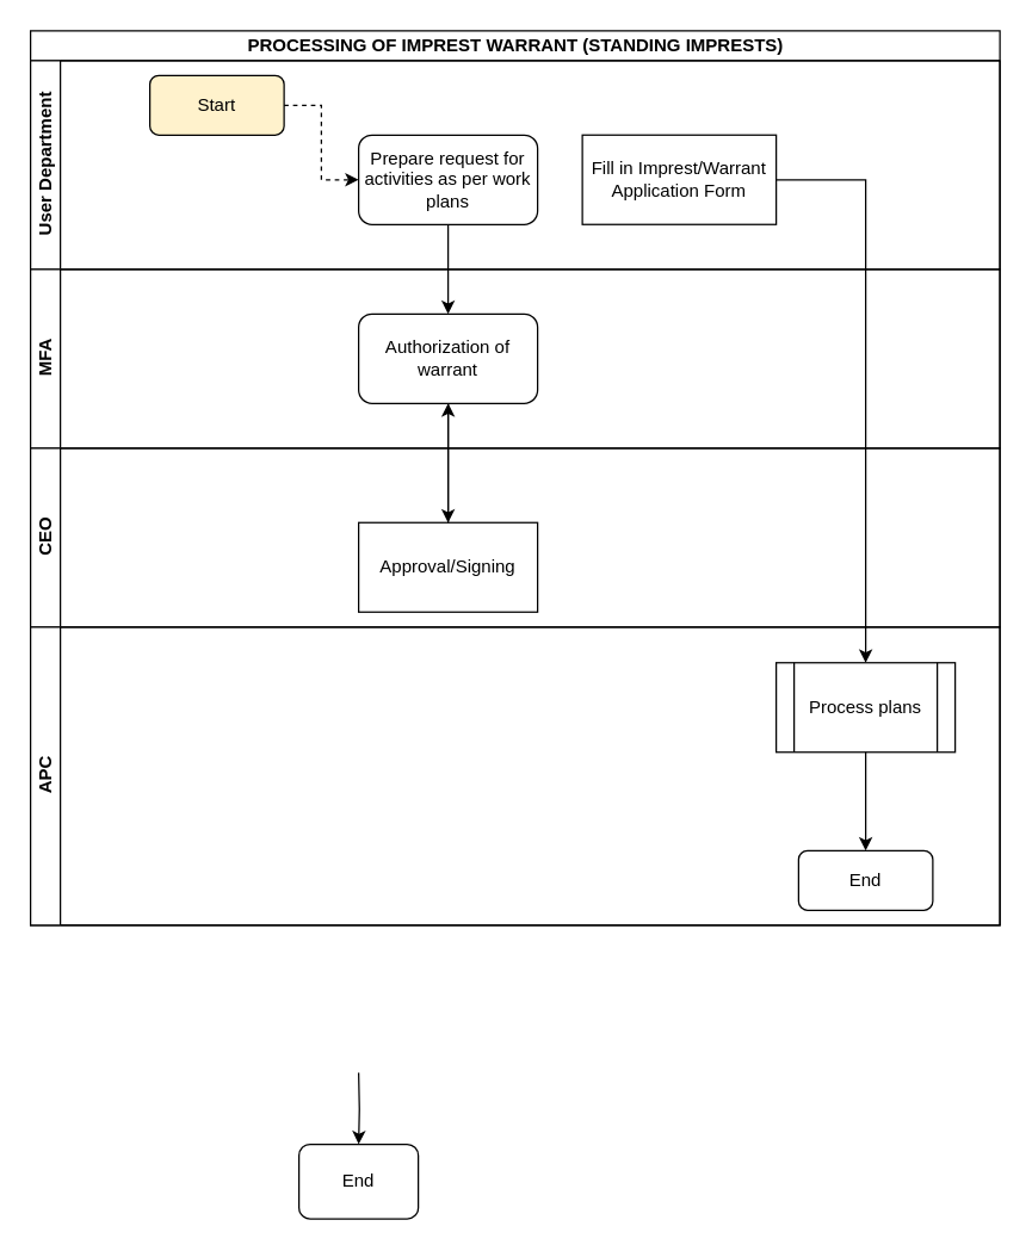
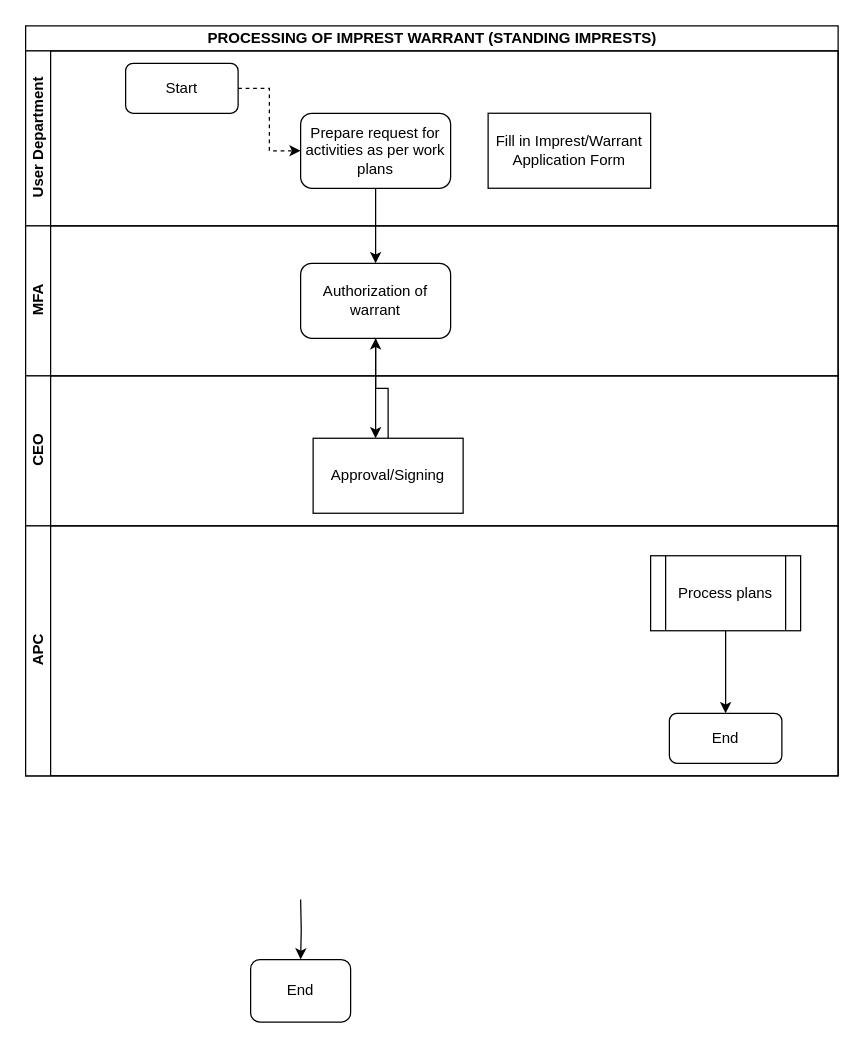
  <mxCell id="0" />
  <mxCell id="1" parent="0" />
  <mxCell id="2" value="PROCESSING OF IMPREST WARRANT (STANDING IMPRESTS)" style="swimlane;html=1;childLayout=stackLayout;resizeParent=1;resizeParentMax=0;horizontal=1;startSize=20;horizontalStack=0;" vertex="1" parent="1"><mxGeometry x="20" y="20" width="650" height="600" as="geometry" /></mxCell>
  <mxCell id="3" value="User Department" style="swimlane;html=1;startSize=20;horizontal=0;" vertex="1" parent="2"><mxGeometry y="20" width="650" height="140" as="geometry" /></mxCell>
- <mxCell id="4" value="Start" style="rounded=1;whiteSpace=wrap;html=1;fillColor=#fff2cc;" vertex="1" parent="3"><mxGeometry x="80" y="10" width="90" height="40" as="geometry" /></mxCell>
+ <mxCell id="4" value="Start" style="rounded=1;whiteSpace=wrap;html=1;" vertex="1" parent="3"><mxGeometry x="80" y="10" width="90" height="40" as="geometry" /></mxCell>
  <mxCell id="5" value="Prepare request for activities as per work plans" style="whiteSpace=wrap;html=1;rounded=1;" vertex="1" parent="3"><mxGeometry x="220" y="50" width="120" height="60" as="geometry" /></mxCell>
  <mxCell id="6" value="" style="edgeStyle=orthogonalEdgeStyle;rounded=0;orthogonalLoop=1;jettySize=auto;html=1;dashed=1;" edge="1" parent="3" source="4" target="5"><mxGeometry relative="1" as="geometry"><mxPoint x="245" y="30" as="targetPoint" /></mxGeometry></mxCell>
  <mxCell id="7" value="Fill in Imprest/Warrant Application Form" style="whiteSpace=wrap;html=1;rounded=0;" vertex="1" parent="3"><mxGeometry x="370" y="50" width="130" height="60" as="geometry" /></mxCell>
  <mxCell id="8" value="MFA" style="swimlane;html=1;startSize=20;horizontal=0;" vertex="1" parent="2"><mxGeometry y="160" width="650" height="120" as="geometry" /></mxCell>
  <mxCell id="9" value="Authorization of warrant" style="whiteSpace=wrap;html=1;rounded=1;" vertex="1" parent="8"><mxGeometry x="220" y="30" width="120" height="60" as="geometry" /></mxCell>
  <mxCell id="10" value="CEO" style="swimlane;html=1;startSize=20;horizontal=0;" vertex="1" parent="2"><mxGeometry y="280" width="650" height="120" as="geometry" /></mxCell>
- <mxCell id="11" value="Approval/Signing" style="whiteSpace=wrap;html=1;rounded=0;" vertex="1" parent="10"><mxGeometry x="220" y="50" width="120" height="60" as="geometry" /></mxCell>
+ <mxCell id="11" value="Approval/Signing" style="whiteSpace=wrap;html=1;rounded=0;" vertex="1" parent="10"><mxGeometry x="230" y="50" width="120" height="60" as="geometry" /></mxCell>
  <mxCell id="12" value="APC" style="swimlane;html=1;startSize=20;horizontal=0;" vertex="1" parent="2"><mxGeometry y="400" width="650" height="200" as="geometry" /></mxCell>
  <mxCell id="13" value="Process plans" style="shape=process;whiteSpace=wrap;html=1;backgroundOutline=1;rounded=0;" vertex="1" parent="12"><mxGeometry x="500" y="24" width="120" height="60" as="geometry" /></mxCell>
  <mxCell id="14" value="End" style="rounded=1;whiteSpace=wrap;html=1;" vertex="1" parent="12"><mxGeometry x="515" y="150" width="90" height="40" as="geometry" /></mxCell>
  <mxCell id="15" value="" style="edgeStyle=orthogonalEdgeStyle;rounded=0;orthogonalLoop=1;jettySize=auto;html=1;entryX=0.5;entryY=0;entryDx=0;entryDy=0;" edge="1" parent="12" source="13" target="14"><mxGeometry relative="1" as="geometry"><mxPoint x="560" y="154" as="targetPoint" /></mxGeometry></mxCell>
  <mxCell id="16" value="" style="edgeStyle=orthogonalEdgeStyle;rounded=0;orthogonalLoop=1;jettySize=auto;html=1;entryX=0.5;entryY=0;entryDx=0;entryDy=0;" edge="1" parent="2" source="5" target="9"><mxGeometry relative="1" as="geometry"><mxPoint x="280" y="200" as="targetPoint" /></mxGeometry></mxCell>
  <mxCell id="17" value="" style="edgeStyle=orthogonalEdgeStyle;rounded=0;orthogonalLoop=1;jettySize=auto;html=1;" edge="1" parent="2"><mxGeometry relative="1" as="geometry"><mxPoint x="280" y="260" as="sourcePoint" /><mxPoint x="280" y="260" as="targetPoint" /></mxGeometry></mxCell>
  <mxCell id="18" value="" style="edgeStyle=orthogonalEdgeStyle;rounded=0;orthogonalLoop=1;jettySize=auto;html=1;" edge="1" parent="2" source="9"><mxGeometry relative="1" as="geometry"><mxPoint x="280" y="330" as="targetPoint" /></mxGeometry></mxCell>
  <mxCell id="19" value="" style="edgeStyle=orthogonalEdgeStyle;rounded=0;orthogonalLoop=1;jettySize=auto;html=1;" edge="1" parent="2" source="11" target="9"><mxGeometry relative="1" as="geometry" /></mxCell>
- <mxCell id="20" value="" style="edgeStyle=orthogonalEdgeStyle;rounded=0;orthogonalLoop=1;jettySize=auto;html=1;entryX=0.5;entryY=0;entryDx=0;entryDy=0;" edge="1" parent="2" source="7" target="13"><mxGeometry relative="1" as="geometry"><Array as="points"><mxPoint x="560" y="100" /></Array></mxGeometry></mxCell>
  <mxCell id="21" value="" style="edgeStyle=orthogonalEdgeStyle;rounded=0;orthogonalLoop=1;jettySize=auto;html=1;" edge="1" parent="1" target="22"><mxGeometry relative="1" as="geometry"><mxPoint x="240" y="789" as="targetPoint" /><mxPoint x="240" y="719" as="sourcePoint" /></mxGeometry></mxCell>
  <mxCell id="22" value="End" style="rounded=1;whiteSpace=wrap;html=1;" vertex="1" parent="1"><mxGeometry x="200" y="767" width="80" height="50" as="geometry" /></mxCell>
